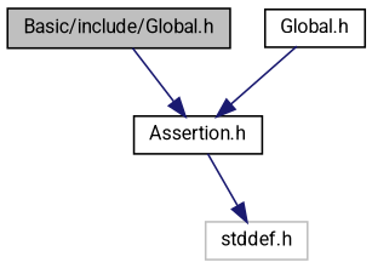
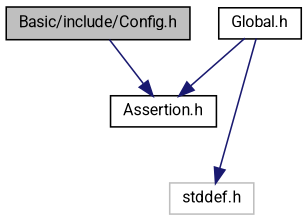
  digraph {
    fontname=Roboto
    node [color=black fillcolor=white fontname=Roboto fontsize=10 shape=record style=filled]
    edge [color=midnightblue fontname=Roboto fontsize=10 labelfontname=Helvetica labelfontsize=10 style=solid]
-   n1 [fillcolor=grey75 fontcolor=black height=0.2 label="Basic/include/Global.h" width=0.4]
+   n1 [fillcolor=grey75 fontcolor=black height=0.2 label="Basic/include/Config.h" width=0.4]
    n2 [height=0.2 label="Assertion.h" width=0.4]
    n3 [height=0.2 label="Global.h" width=0.4]
    n4 [color=grey75 height=0.2 label="stddef.h" width=0.4]
    n1 -> n2
    n3 -> n2
-   n2 -> n4
+   n3 -> n4
  }
